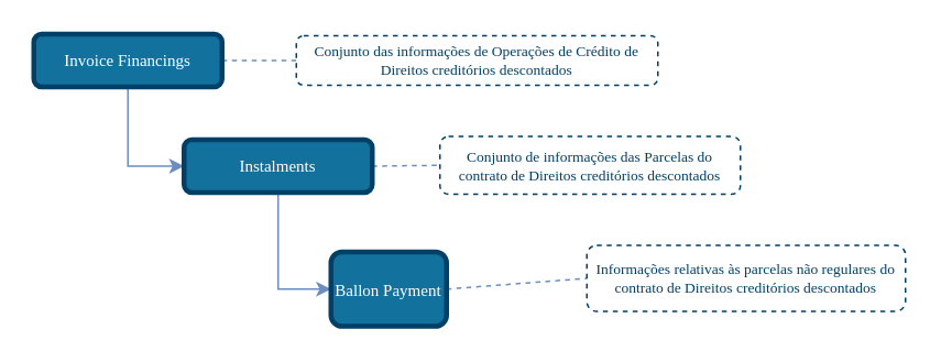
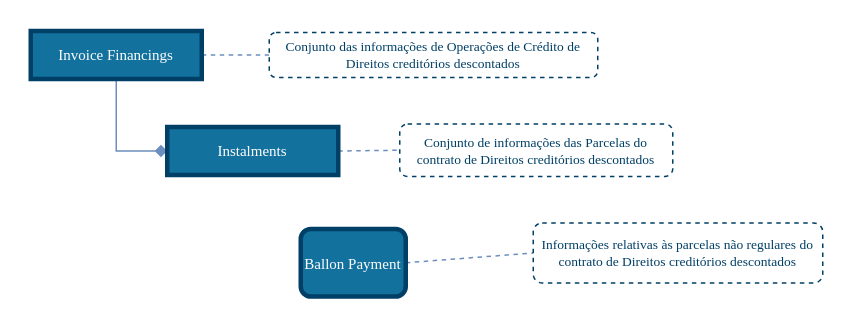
  <mxCell id="0" />
  <mxCell id="1" parent="0" />
  <mxCell id="2" style="edgeStyle=none;rounded=1;orthogonalLoop=1;jettySize=auto;html=1;entryX=0;entryY=0.5;entryDx=0;entryDy=0;dashed=1;endArrow=none;endFill=0;endSize=6;strokeColor=#6C8EBF;exitX=1;exitY=0.5;exitDx=0;exitDy=0;" parent="1" source="11" target="7" edge="1"><mxGeometry relative="1" as="geometry"><mxPoint x="240" y="132" as="sourcePoint" /><mxPoint x="421" y="35" as="targetPoint" /></mxGeometry></mxCell>
- <mxCell id="3" style="edgeStyle=orthogonalEdgeStyle;rounded=0;orthogonalLoop=1;jettySize=auto;html=1;exitX=0.5;exitY=1;exitDx=0;exitDy=0;entryX=0;entryY=0.5;entryDx=0;entryDy=0;strokeColor=#6C8EBF;endArrow=classic;endFill=1;" parent="1" source="5" target="11" edge="1"><mxGeometry relative="1" as="geometry" /></mxCell>
+ <mxCell id="3" style="edgeStyle=orthogonalEdgeStyle;rounded=0;orthogonalLoop=1;jettySize=auto;html=1;exitX=0.5;exitY=1;exitDx=0;exitDy=0;entryX=0;entryY=0.5;entryDx=0;entryDy=0;strokeColor=#6C8EBF;endArrow=diamond;endFill=1;" parent="1" source="5" target="11" edge="1"><mxGeometry relative="1" as="geometry" /></mxCell>
  <mxCell id="4" style="edgeStyle=none;rounded=1;orthogonalLoop=1;jettySize=auto;html=1;exitX=1;exitY=0.5;exitDx=0;exitDy=0;entryX=0;entryY=0.5;entryDx=0;entryDy=0;dashed=1;endArrow=none;endFill=0;endSize=6;strokeColor=#6C8EBF;" parent="1" source="5" target="6" edge="1"><mxGeometry relative="1" as="geometry"><mxPoint x="154" y="-10" as="targetPoint" /></mxGeometry></mxCell>
- <mxCell id="5" value="Invoice Financings" style="rounded=1;whiteSpace=wrap;html=1;comic=0;shadow=0;backgroundOutline=0;snapToPoint=0;fixDash=0;strokeWidth=3;fontFamily=Verdana;fontStyle=0;labelBackgroundColor=none;labelBorderColor=none;fontSize=10;fillColor=#13719E;strokeColor=#003F66;fontColor=#ffffff;" parent="1" vertex="1"><mxGeometry x="20" y="20" width="114" height="32" as="geometry" /></mxCell>
+ <mxCell id="5" value="Invoice Financings" style="whiteSpace=wrap;html=1;comic=0;shadow=0;backgroundOutline=0;snapToPoint=0;fixDash=0;strokeWidth=3;fontFamily=Verdana;fontStyle=0;labelBackgroundColor=none;labelBorderColor=none;fontSize=10;fillColor=#13719E;strokeColor=#003F66;fontColor=#ffffff;rounded=0;" parent="1" vertex="1"><mxGeometry x="20" y="20" width="114" height="32" as="geometry" /></mxCell>
  <mxCell id="6" value="&lt;font style=&quot;font-size: 9px&quot;&gt;Conjunto das informações de Operações de Crédito de Direitos creditórios descontados&lt;/font&gt;" style="rounded=1;whiteSpace=wrap;html=1;shadow=0;comic=0;strokeColor=#003F66;strokeWidth=1;fillColor=#ffffff;fontFamily=Verdana;fontSize=9;fontColor=#003F66;dashed=1;spacingLeft=5;spacing=0;spacingRight=5;spacingBottom=5;spacingTop=5;align=center;verticalAlign=middle;gradientColor=#ffffff;" parent="1" vertex="1"><mxGeometry x="179" y="21" width="219" height="30" as="geometry" /></mxCell>
  <mxCell id="7" value="&lt;font style=&quot;font-size: 9px&quot;&gt;Conjunto de informações das Parcelas do contrato de Direitos creditórios descontados&lt;/font&gt;" style="rounded=1;whiteSpace=wrap;html=1;shadow=0;comic=0;strokeColor=#003F66;strokeWidth=1;fillColor=#ffffff;fontFamily=Verdana;fontSize=9;fontColor=#003F66;dashed=1;spacingLeft=5;spacing=0;spacingRight=5;spacingBottom=5;spacingTop=5;align=center;verticalAlign=middle;gradientColor=#ffffff;" parent="1" vertex="1"><mxGeometry x="266" y="82" width="182" height="35" as="geometry" /></mxCell>
  <mxCell id="8" style="edgeStyle=none;rounded=1;orthogonalLoop=1;jettySize=auto;html=1;entryX=0;entryY=0.5;entryDx=0;entryDy=0;dashed=1;endArrow=none;endFill=0;endSize=6;strokeColor=#6C8EBF;exitX=1;exitY=0.5;exitDx=0;exitDy=0;" parent="1" source="12" target="9" edge="1"><mxGeometry relative="1" as="geometry"><mxPoint x="329" y="191" as="sourcePoint" /><mxPoint x="510" y="94" as="targetPoint" /></mxGeometry></mxCell>
  <mxCell id="9" value="&lt;font style=&quot;font-size: 9px&quot;&gt;Informações relativas às parcelas não regulares do contrato de Direitos creditórios descontados&lt;/font&gt;" style="rounded=1;whiteSpace=wrap;html=1;shadow=0;comic=0;strokeColor=#003F66;strokeWidth=1;fillColor=#ffffff;fontFamily=Verdana;fontSize=9;fontColor=#003F66;dashed=1;spacingLeft=5;spacing=0;spacingRight=5;spacingBottom=5;spacingTop=5;align=center;verticalAlign=middle;gradientColor=#ffffff;" parent="1" vertex="1"><mxGeometry x="355" y="148" width="193" height="40" as="geometry" /></mxCell>
- <mxCell id="10" style="edgeStyle=orthogonalEdgeStyle;rounded=0;orthogonalLoop=1;jettySize=auto;html=1;exitX=0.5;exitY=1;exitDx=0;exitDy=0;entryX=0;entryY=0.5;entryDx=0;entryDy=0;strokeColor=#6C8EBF;endArrow=classic;endFill=1;" parent="1" source="11" target="12" edge="1"><mxGeometry relative="1" as="geometry"><mxPoint x="82" y="62" as="sourcePoint" /><mxPoint x="121" y="110" as="targetPoint" /></mxGeometry></mxCell>
- <mxCell id="11" value="Instalments" style="rounded=1;whiteSpace=wrap;html=1;comic=0;shadow=0;backgroundOutline=0;snapToPoint=0;fixDash=0;strokeWidth=3;fontFamily=Verdana;fontStyle=0;labelBackgroundColor=none;labelBorderColor=none;fontSize=10;fillColor=#13719E;strokeColor=#003F66;fontColor=#ffffff;" parent="1" vertex="1"><mxGeometry x="111" y="84" width="114" height="32" as="geometry" /></mxCell>
+ <mxCell id="11" value="Instalments" style="whiteSpace=wrap;html=1;comic=0;shadow=0;backgroundOutline=0;snapToPoint=0;fixDash=0;strokeWidth=3;fontFamily=Verdana;fontStyle=0;labelBackgroundColor=none;labelBorderColor=none;fontSize=10;fillColor=#13719E;strokeColor=#003F66;fontColor=#ffffff;rounded=0;" parent="1" vertex="1"><mxGeometry x="111" y="84" width="114" height="32" as="geometry" /></mxCell>
  <mxCell id="12" value="Ballon Payment" style="rounded=1;whiteSpace=wrap;html=1;comic=0;shadow=0;backgroundOutline=0;snapToPoint=0;fixDash=0;strokeWidth=3;fontFamily=Verdana;fontStyle=0;labelBackgroundColor=none;labelBorderColor=none;fontSize=10;fillColor=#13719E;strokeColor=#003F66;fontColor=#ffffff;" parent="1" vertex="1"><mxGeometry x="200" y="152" width="70" height="45" as="geometry" /></mxCell>
